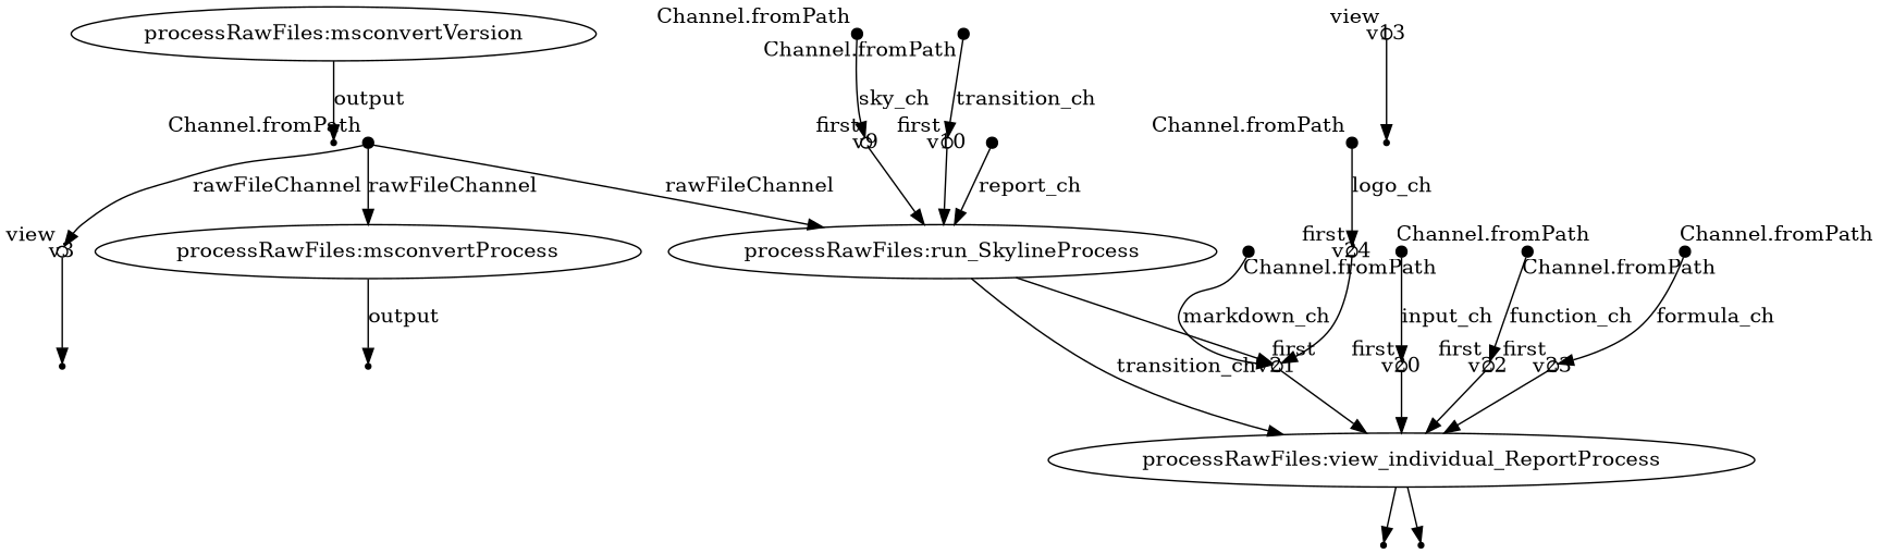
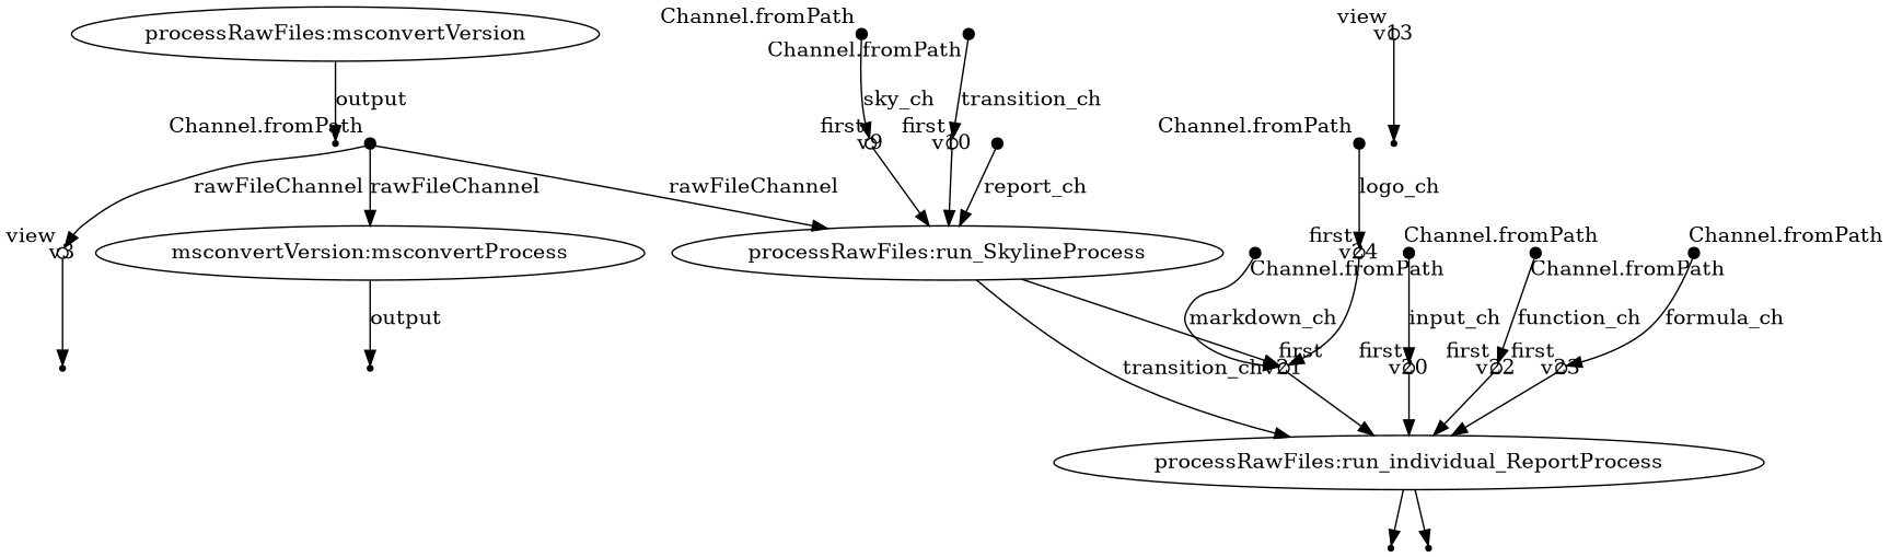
  digraph {
    fontname="DejaVu Serif"
    node [fontname="DejaVu Serif" shape=point fixedsize=true]
    edge [fontname="DejaVu Serif"]
    n1 [label="processRawFiles:msconvertVersion" shape="" fixedsize=""]
    v1 [fixedsize=""]
    v2 [width=0.1 xlabel="Channel.fromPath"]
    v3 [shape=circle width=0.1 xlabel=view]
-   n5 [label="processRawFiles:msconvertProcess" shape="" fixedsize=""]
+   n5 [label="msconvertVersion:msconvertProcess" shape="" fixedsize=""]
    n6 [label="processRawFiles:run_SkylineProcess" shape="" fixedsize=""]
    v4 [fixedsize=""]
    v6 [fixedsize=""]
-   n9 [label="processRawFiles:view_individual_ReportProcess" shape="" fixedsize=""]
+   n9 [label="processRawFiles:run_individual_ReportProcess" shape="" fixedsize=""]
    v21 [shape=circle width=0.1 xlabel=first]
    v7 [width=0.1 xlabel="Channel.fromPath"]
    v9 [shape=circle width=0.1 xlabel=first]
    v8 [width=0.1 xlabel="Channel.fromPath"]
    v10 [shape=circle width=0.1 xlabel=first]
    v13 [shape=circle width=0.1 xlabel=view]
    v14 [fixedsize=""]
    v27 [fixedsize=""]
    v26 [fixedsize=""]
    v11 [width=0.1]
    v15 [width=0.1 xlabel="Channel.fromPath"]
    v20 [shape=circle width=0.1 xlabel=first]
    v16 [width=0.1 xlabel="Channel.fromPath"]
    v17 [width=0.1 xlabel="Channel.fromPath"]
    v22 [shape=circle width=0.1 xlabel=first]
    v18 [width=0.1 xlabel="Channel.fromPath"]
    v23 [shape=circle width=0.1 xlabel=first]
    v19 [width=0.1 xlabel="Channel.fromPath"]
    v24 [shape=circle width=0.1 xlabel=first]
    n1 -> v1 [label=output]
    v2 -> v3 [label=rawFileChannel]
    v2 -> n5 [label=rawFileChannel]
    v2 -> n6 [label=rawFileChannel]
    v3 -> v4
    n5 -> v6 [label=output]
    n6 -> n9 [label=transition_ch]
    n6 -> v21
    n9 -> v27
    n9 -> v26
    v21 -> n9
    v7 -> v9 [label=sky_ch]
    v9 -> n6
    v8 -> v10 [label=transition_ch]
    v10 -> n6
    v13 -> v14
    v11 -> n6 [label=report_ch]
    v15 -> v20 [label=input_ch]
    v20 -> n9
    v16 -> v21 [label=markdown_ch]
    v17 -> v22 [label=function_ch]
    v22 -> n9
    v18 -> v23 [label=formula_ch]
    v23 -> n9
    v19 -> v24 [label=logo_ch]
    v24 -> v21
  }
